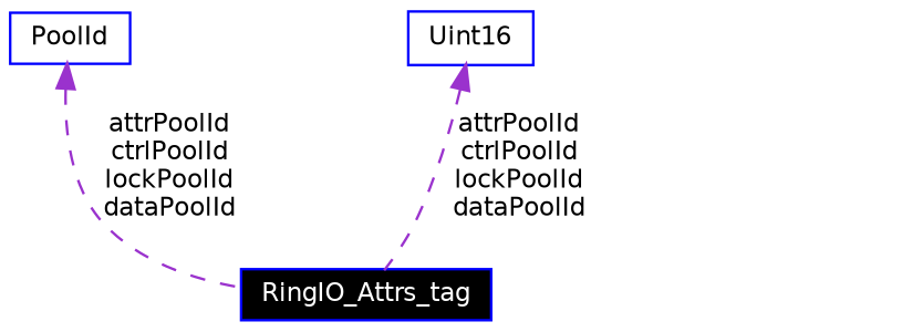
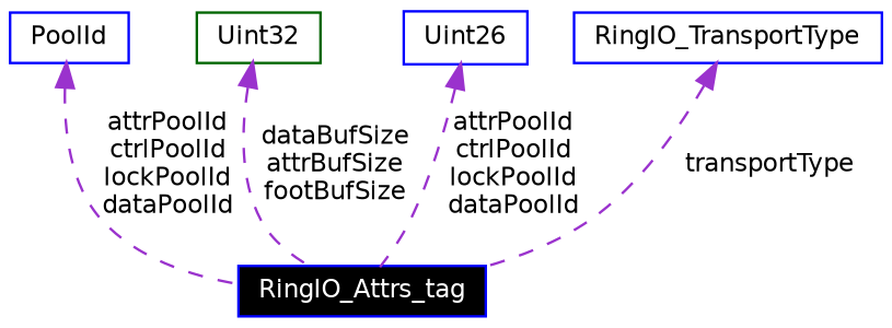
  digraph {
    node [color=blue fillcolor=white fontname=Helvetica fontsize=10 shape=record style=filled]
    edge [color=darkorchid3 dir=back fontname=Helvetica fontsize=10 labelfontname=Helvetica labelfontsize=10 style=dashed]
    n1 [fillcolor=black fontcolor=white height=0.2 label=RingIO_Attrs_tag width=0.4]
    n2 [height=0.2 label=PoolId width=0.4]
-   n4 [height=0.2 label=Uint16 width=0.4]
+   n3 [color=darkgreen height=0.2 label=Uint32 width=0.4]
+   n4 [height=0.2 label=Uint26 width=0.4]
+   n5 [height=0.2 label=RingIO_TransportType width=0.4]
    n2 -> n1 [label="attrPoolId\nctrlPoolId\nlockPoolId\ndataPoolId"]
+   n3 -> n1 [label="dataBufSize\nattrBufSize\nfootBufSize"]
    n4 -> n1 [label="attrPoolId\nctrlPoolId\nlockPoolId\ndataPoolId"]
+   n5 -> n1 [label=transportType]
  }
